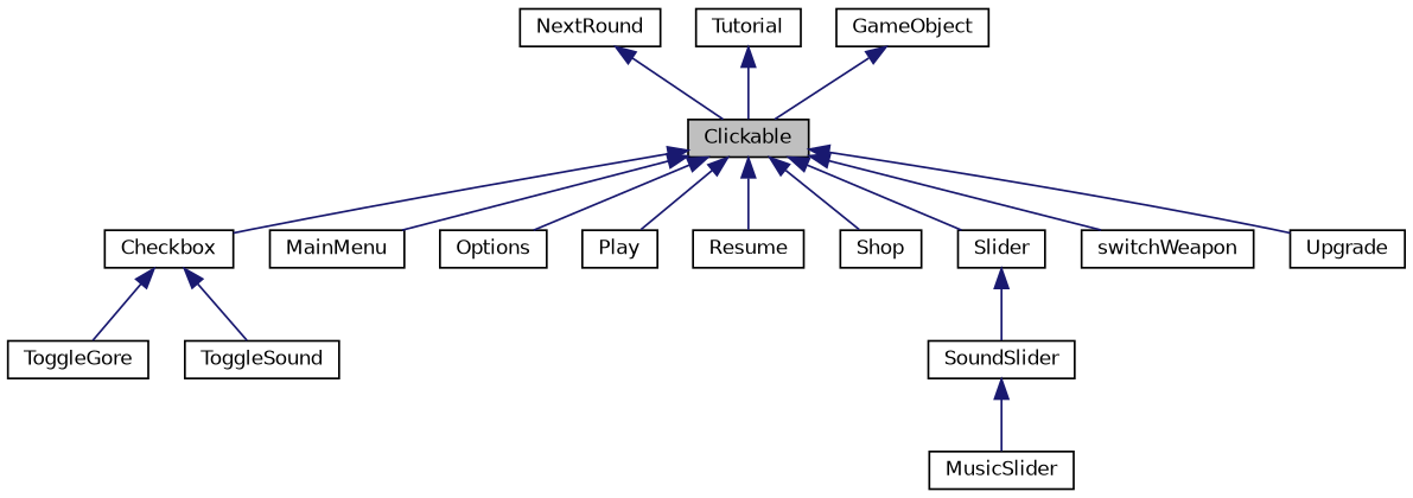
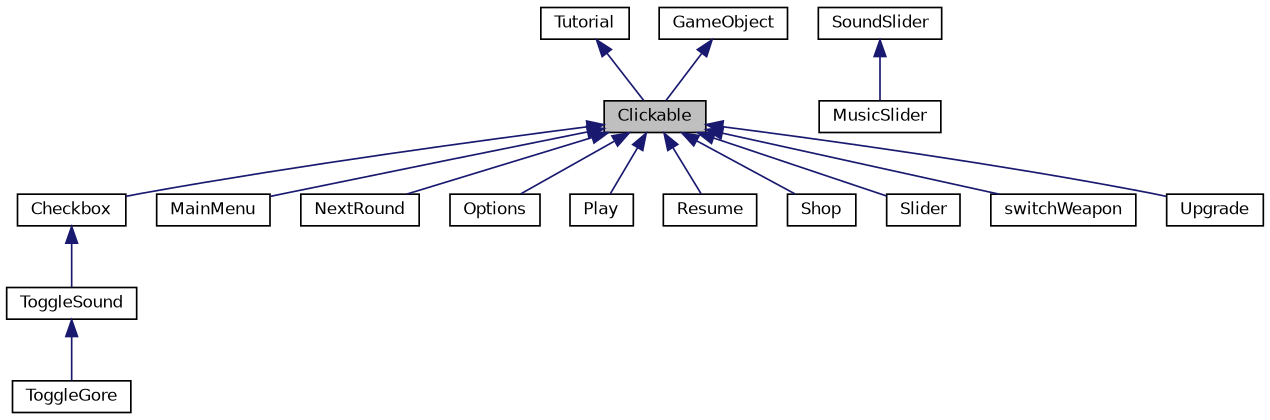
  digraph {
    node [color=black fillcolor=white fontname=Helvetica fontsize=10 shape=record style=filled]
    edge [color=midnightblue dir=back fontname=Helvetica fontsize=10 labelfontname=Helvetica labelfontsize=10 style=solid]
    n1 [fillcolor=grey75 fontcolor=black height=0.2 label=Clickable width=0.4]
    n2 [height=0.2 label=Checkbox width=0.4]
    n3 [height=0.2 label=MainMenu width=0.4]
    n4 [height=0.2 label=NextRound width=0.4]
    n5 [height=0.2 label=Options width=0.4]
    n6 [height=0.2 label=Play width=0.4]
    n7 [height=0.2 label=Resume width=0.4]
    n8 [height=0.2 label=Shop width=0.4]
    n9 [height=0.2 label=Slider width=0.4]
    n10 [height=0.2 label=switchWeapon width=0.4]
    n11 [height=0.2 label=Upgrade width=0.4]
    n12 [height=0.2 label=ToggleGore width=0.4]
    n13 [height=0.2 label=ToggleSound width=0.4]
    n14 [height=0.2 label=SoundSlider width=0.4]
    n15 [height=0.2 label=Tutorial width=0.4]
    n16 [height=0.2 label=GameObject width=0.4]
    n17 [height=0.2 label=MusicSlider width=0.4]
    n1 -> n2
    n1 -> n3
-   n4 -> n1
+   n1 -> n4
    n1 -> n5
    n1 -> n6
    n1 -> n7
    n1 -> n8
    n1 -> n9
    n1 -> n10
    n1 -> n11
-   n2 -> n12
+   n13 -> n12
    n2 -> n13
-   n9 -> n14
    n14 -> n17
    n15 -> n1
    n16 -> n1
  }
